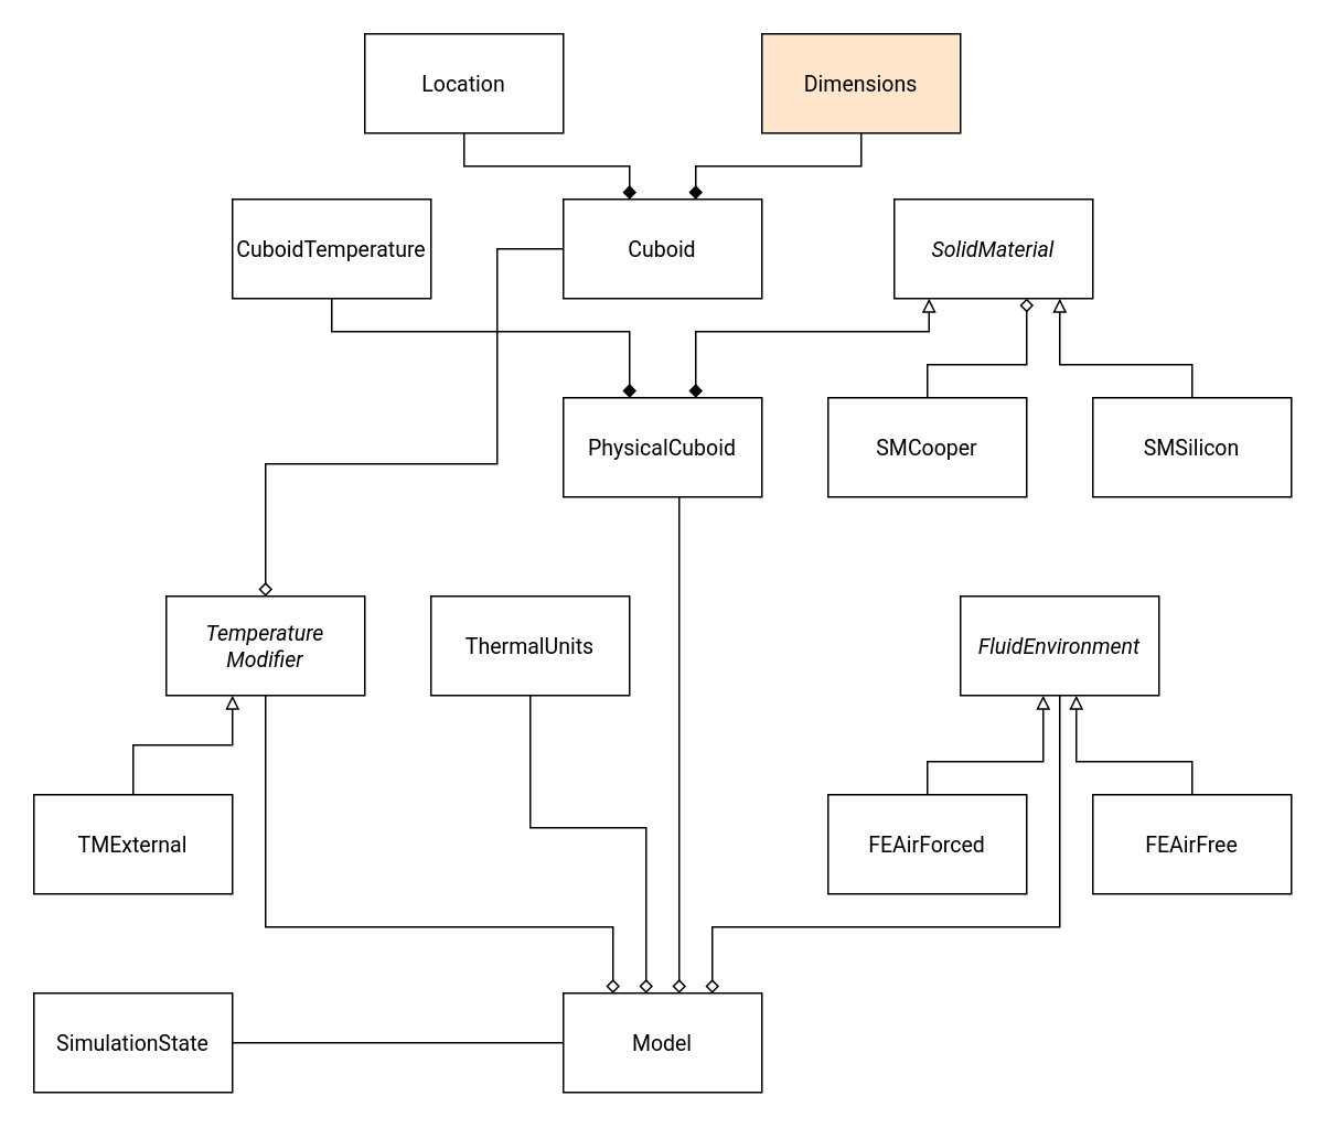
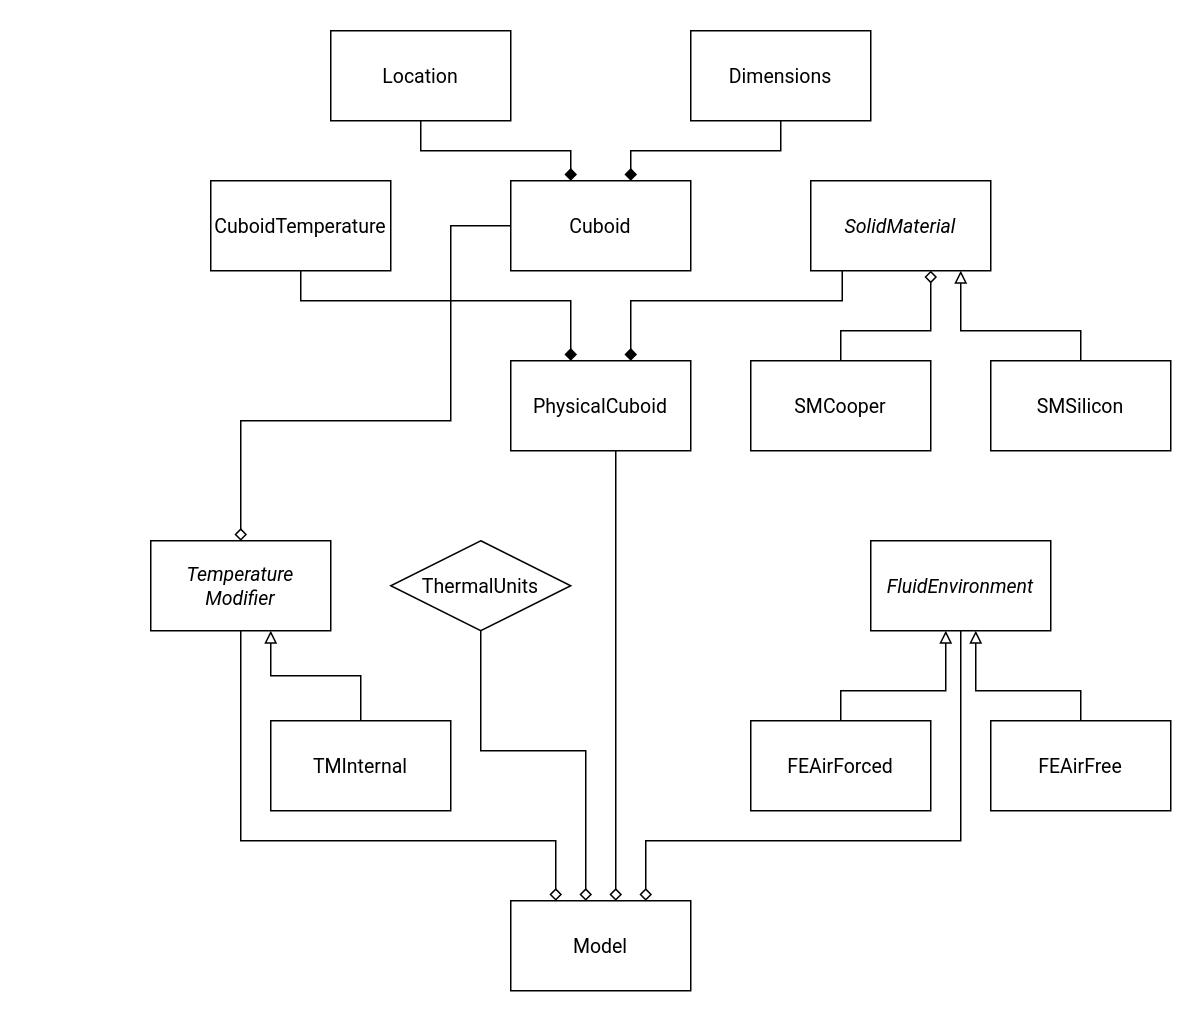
  <mxCell id="0" />
  <mxCell id="1" parent="0" />
  <mxCell id="2" style="edgeStyle=orthogonalEdgeStyle;rounded=0;orthogonalLoop=1;jettySize=auto;html=1;startArrow=diamond;startFill=0;endArrow=none;endFill=0;fontFamily=Roboto;fontSource=https%3A%2F%2Ffonts.googleapis.com%2Fcss%3Ffamily%3DRoboto;fontSize=13;" parent="1" source="5" target="16" edge="1"><mxGeometry relative="1" as="geometry"><Array as="points"><mxPoint x="410" y="430" /><mxPoint x="410" y="430" /></Array></mxGeometry></mxCell>
  <mxCell id="3" style="edgeStyle=orthogonalEdgeStyle;rounded=0;orthogonalLoop=1;jettySize=auto;html=1;startArrow=diamond;startFill=0;endArrow=none;endFill=0;fontFamily=Roboto;fontSource=https%3A%2F%2Ffonts.googleapis.com%2Fcss%3Ffamily%3DRoboto;fontSize=13;" parent="1" source="5" target="26" edge="1"><mxGeometry relative="1" as="geometry"><Array as="points"><mxPoint x="430" y="560" /><mxPoint x="640" y="560" /></Array></mxGeometry></mxCell>
  <mxCell id="4" style="edgeStyle=orthogonalEdgeStyle;rounded=0;orthogonalLoop=1;jettySize=auto;html=1;startArrow=diamond;startFill=0;endArrow=none;endFill=0;fontFamily=Roboto;fontSource=https%3A%2F%2Ffonts.googleapis.com%2Fcss%3Ffamily%3DRoboto;fontSize=13;" parent="1" source="5" target="21" edge="1"><mxGeometry relative="1" as="geometry"><Array as="points"><mxPoint x="390" y="500" /><mxPoint x="320" y="500" /></Array></mxGeometry></mxCell>
  <mxCell id="5" value="Model" style="rounded=0;whiteSpace=wrap;html=1;fontFamily=Roboto;fontSource=https%3A%2F%2Ffonts.googleapis.com%2Fcss%3Ffamily%3DRoboto;fontSize=13;" parent="1" vertex="1"><mxGeometry x="340" y="600" width="120" height="60" as="geometry" /></mxCell>
- <mxCell id="6" style="edgeStyle=orthogonalEdgeStyle;rounded=0;orthogonalLoop=1;jettySize=auto;html=1;exitX=1;exitY=0.5;exitDx=0;exitDy=0;startArrow=none;startFill=0;endArrow=none;endFill=0;fontFamily=Roboto;fontSource=https%3A%2F%2Ffonts.googleapis.com%2Fcss%3Ffamily%3DRoboto;fontSize=13;" parent="1" source="7" target="5" edge="1"><mxGeometry relative="1" as="geometry" /></mxCell>
- <mxCell id="7" value="SimulationState" style="rounded=0;whiteSpace=wrap;html=1;fontFamily=Roboto;fontSource=https%3A%2F%2Ffonts.googleapis.com%2Fcss%3Ffamily%3DRoboto;fontSize=13;" parent="1" vertex="1"><mxGeometry x="20" y="600" width="120" height="60" as="geometry" /></mxCell>
  <mxCell id="8" value="Location" style="rounded=0;whiteSpace=wrap;html=1;fontFamily=Roboto;fontSource=https%3A%2F%2Ffonts.googleapis.com%2Fcss%3Ffamily%3DRoboto;fontSize=13;" parent="1" vertex="1"><mxGeometry x="220" y="20" width="120" height="60" as="geometry" /></mxCell>
- <mxCell id="9" value="Dimensions" style="rounded=0;whiteSpace=wrap;html=1;fontFamily=Roboto;fontSource=https%3A%2F%2Ffonts.googleapis.com%2Fcss%3Ffamily%3DRoboto;fontSize=13;fillColor=#ffe6cc;" parent="1" vertex="1"><mxGeometry x="460" y="20" width="120" height="60" as="geometry" /></mxCell>
+ <mxCell id="9" value="Dimensions" style="rounded=0;whiteSpace=wrap;html=1;fontFamily=Roboto;fontSource=https%3A%2F%2Ffonts.googleapis.com%2Fcss%3Ffamily%3DRoboto;fontSize=13;" parent="1" vertex="1"><mxGeometry x="460" y="20" width="120" height="60" as="geometry" /></mxCell>
  <mxCell id="10" style="edgeStyle=orthogonalEdgeStyle;rounded=0;orthogonalLoop=1;jettySize=auto;html=1;endArrow=none;endFill=0;startArrow=diamond;startFill=1;fontFamily=Roboto;fontSource=https%3A%2F%2Ffonts.googleapis.com%2Fcss%3Ffamily%3DRoboto;fontSize=13;" parent="1" source="13" target="8" edge="1"><mxGeometry relative="1" as="geometry"><Array as="points"><mxPoint x="380" y="100" /><mxPoint x="280" y="100" /></Array></mxGeometry></mxCell>
  <mxCell id="11" style="edgeStyle=orthogonalEdgeStyle;rounded=0;orthogonalLoop=1;jettySize=auto;html=1;endArrow=none;endFill=0;startArrow=diamond;startFill=1;fontFamily=Roboto;fontSource=https%3A%2F%2Ffonts.googleapis.com%2Fcss%3Ffamily%3DRoboto;fontSize=13;" parent="1" source="13" target="9" edge="1"><mxGeometry relative="1" as="geometry"><Array as="points"><mxPoint x="420" y="100" /><mxPoint x="520" y="100" /></Array></mxGeometry></mxCell>
  <mxCell id="12" style="edgeStyle=orthogonalEdgeStyle;rounded=0;orthogonalLoop=1;jettySize=auto;html=1;exitX=0;exitY=0.5;exitDx=0;exitDy=0;endArrow=diamond;endFill=0;" edge="1" parent="1" source="13" target="34"><mxGeometry relative="1" as="geometry"><Array as="points"><mxPoint x="300" y="150" /><mxPoint x="300" y="280" /><mxPoint x="160" y="280" /></Array></mxGeometry></mxCell>
  <mxCell id="13" value="Cuboid" style="rounded=0;whiteSpace=wrap;html=1;fontFamily=Roboto;fontSource=https%3A%2F%2Ffonts.googleapis.com%2Fcss%3Ffamily%3DRoboto;fontSize=13;" parent="1" vertex="1"><mxGeometry x="340" y="120" width="120" height="60" as="geometry" /></mxCell>
  <mxCell id="14" style="edgeStyle=orthogonalEdgeStyle;rounded=0;orthogonalLoop=1;jettySize=auto;html=1;entryX=0.5;entryY=1;entryDx=0;entryDy=0;startArrow=diamond;startFill=1;endArrow=none;endFill=0;fontFamily=Roboto;fontSource=https%3A%2F%2Ffonts.googleapis.com%2Fcss%3Ffamily%3DRoboto;fontSize=13;" parent="1" source="16" target="22" edge="1"><mxGeometry relative="1" as="geometry"><mxPoint x="360" y="220" as="sourcePoint" /><Array as="points"><mxPoint x="380" y="200" /><mxPoint x="200" y="200" /></Array></mxGeometry></mxCell>
- <mxCell id="15" style="edgeStyle=orthogonalEdgeStyle;rounded=0;orthogonalLoop=1;jettySize=auto;html=1;startArrow=diamond;startFill=1;endArrow=block;endFill=0;fontFamily=Roboto;fontSource=https%3A%2F%2Ffonts.googleapis.com%2Fcss%3Ffamily%3DRoboto;fontSize=13;" parent="1" source="16" target="23" edge="1"><mxGeometry relative="1" as="geometry"><Array as="points"><mxPoint x="420" y="200" /><mxPoint x="561" y="200" /></Array></mxGeometry></mxCell>
+ <mxCell id="15" style="edgeStyle=orthogonalEdgeStyle;rounded=0;orthogonalLoop=1;jettySize=auto;html=1;startArrow=diamond;startFill=1;endArrow=none;endFill=0;fontFamily=Roboto;fontSource=https%3A%2F%2Ffonts.googleapis.com%2Fcss%3Ffamily%3DRoboto;fontSize=13;" parent="1" source="16" target="23" edge="1"><mxGeometry relative="1" as="geometry"><Array as="points"><mxPoint x="420" y="200" /><mxPoint x="561" y="200" /></Array></mxGeometry></mxCell>
  <mxCell id="16" value="PhysicalCuboid" style="rounded=0;whiteSpace=wrap;html=1;fontFamily=Roboto;fontSource=https%3A%2F%2Ffonts.googleapis.com%2Fcss%3Ffamily%3DRoboto;fontSize=13;" parent="1" vertex="1"><mxGeometry x="340" y="240" width="120" height="60" as="geometry" /></mxCell>
- <mxCell id="17" style="edgeStyle=orthogonalEdgeStyle;rounded=0;orthogonalLoop=1;jettySize=auto;html=1;startArrow=none;startFill=0;endArrow=block;endFill=0;fontFamily=Roboto;fontSource=https%3A%2F%2Ffonts.googleapis.com%2Fcss%3Ffamily%3DRoboto;fontSize=13;" parent="1" source="18" target="34" edge="1"><mxGeometry relative="1" as="geometry"><Array as="points"><mxPoint x="80" y="450" /><mxPoint y="450" x="140" /></Array></mxGeometry></mxCell>
- <mxCell id="18" value="&lt;span style=&quot;color: rgb(36, 41, 46); background-color: rgb(255, 255, 255); font-size: 13px;&quot;&gt;&lt;/span&gt;&lt;span class=&quot;pl-v&quot; style=&quot;box-sizing: border-box; background-color: rgb(255, 255, 255); font-size: 13px;&quot;&gt;&lt;span class=&quot;pl-token&quot; style=&quot;box-sizing: border-box; font-size: 13px;&quot;&gt;TMExternal&lt;/span&gt;&lt;/span&gt;" style="rounded=0;whiteSpace=wrap;html=1;fontFamily=Roboto;fontSource=https%3A%2F%2Ffonts.googleapis.com%2Fcss%3Ffamily%3DRoboto;fontSize=13;" parent="1" vertex="1"><mxGeometry x="20" y="480" width="120" height="60" as="geometry" /></mxCell>
- <mxCell id="21" value="&lt;span style=&quot;color: rgb(36, 41, 46); background-color: rgb(255, 255, 255); font-size: 13px;&quot;&gt; &lt;/span&gt;&lt;span class=&quot;pl-v&quot; style=&quot;box-sizing: border-box; background-color: rgb(255, 255, 255); font-size: 13px;&quot;&gt;&lt;span class=&quot;pl-token&quot; style=&quot;box-sizing: border-box; font-size: 13px;&quot;&gt;ThermalUnits&lt;/span&gt;&lt;/span&gt;" style="rounded=0;whiteSpace=wrap;html=1;fontFamily=Roboto;fontSource=https%3A%2F%2Ffonts.googleapis.com%2Fcss%3Ffamily%3DRoboto;fontSize=13;" parent="1" vertex="1"><mxGeometry x="260" y="360" width="120" height="60" as="geometry" /></mxCell>
+ <mxCell id="19" style="edgeStyle=orthogonalEdgeStyle;rounded=0;orthogonalLoop=1;jettySize=auto;html=1;startArrow=none;startFill=0;endArrow=block;endFill=0;fontFamily=Roboto;fontSource=https%3A%2F%2Ffonts.googleapis.com%2Fcss%3Ffamily%3DRoboto;fontSize=13;" parent="1" source="20" target="34" edge="1"><mxGeometry relative="1" as="geometry"><mxPoint x="180" y="430" as="targetPoint" /><Array as="points"><mxPoint x="240" y="450" /><mxPoint x="180" y="450" /></Array></mxGeometry></mxCell>
+ <mxCell id="20" value="&lt;span style=&quot;background-color: rgb(255, 255, 255); font-size: 13px;&quot;&gt;TMInternal&lt;/span&gt;" style="rounded=0;whiteSpace=wrap;html=1;fontFamily=Roboto;fontSource=https%3A%2F%2Ffonts.googleapis.com%2Fcss%3Ffamily%3DRoboto;fontSize=13;" parent="1" vertex="1"><mxGeometry x="180" y="480" width="120" height="60" as="geometry" /></mxCell>
+ <mxCell id="21" value="&lt;span style=&quot;color: rgb(36, 41, 46); background-color: rgb(255, 255, 255); font-size: 13px;&quot;&gt; &lt;/span&gt;&lt;span class=&quot;pl-v&quot; style=&quot;box-sizing: border-box; background-color: rgb(255, 255, 255); font-size: 13px;&quot;&gt;&lt;span class=&quot;pl-token&quot; style=&quot;box-sizing: border-box; font-size: 13px;&quot;&gt;ThermalUnits&lt;/span&gt;&lt;/span&gt;" style="rhombus;whiteSpace=wrap;html=1;fontFamily=Roboto;fontSource=https%3A%2F%2Ffonts.googleapis.com%2Fcss%3Ffamily%3DRoboto;fontSize=13;" parent="1" vertex="1"><mxGeometry x="260" y="360" width="120" height="60" as="geometry" /></mxCell>
  <mxCell id="22" value="&lt;span class=&quot;pl-v&quot; style=&quot;box-sizing: border-box; background-color: rgb(255, 255, 255); font-size: 13px;&quot;&gt;&lt;span class=&quot;pl-token&quot; style=&quot;box-sizing: border-box; font-size: 13px;&quot;&gt;CuboidTemperature&lt;/span&gt;&lt;/span&gt;" style="rounded=0;whiteSpace=wrap;html=1;fontFamily=Roboto;fontSource=https%3A%2F%2Ffonts.googleapis.com%2Fcss%3Ffamily%3DRoboto;fontSize=13;" parent="1" vertex="1"><mxGeometry y="120" width="120" height="60" as="geometry" x="140" /></mxCell>
  <mxCell id="23" value="&lt;span style=&quot;color: rgb(36, 41, 46); background-color: rgb(255, 255, 255); font-size: 13px;&quot;&gt; &lt;/span&gt;&lt;span class=&quot;pl-v&quot; style=&quot;box-sizing: border-box; background-color: rgb(255, 255, 255); font-size: 13px;&quot;&gt;&lt;span class=&quot;pl-token&quot; style=&quot;box-sizing: border-box; font-size: 13px;&quot;&gt;SolidMaterial&lt;/span&gt;&lt;/span&gt;" style="rounded=0;whiteSpace=wrap;html=1;fontFamily=Roboto;fontSource=https%3A%2F%2Ffonts.googleapis.com%2Fcss%3Ffamily%3DRoboto;fontSize=13;fontStyle=2" parent="1" vertex="1"><mxGeometry x="540" y="120" width="120" height="60" as="geometry" /></mxCell>
  <mxCell id="24" style="edgeStyle=orthogonalEdgeStyle;rounded=0;orthogonalLoop=1;jettySize=auto;html=1;entryX=0.5;entryY=0;entryDx=0;entryDy=0;startArrow=block;startFill=0;endArrow=none;endFill=0;fontFamily=Roboto;fontSource=https%3A%2F%2Ffonts.googleapis.com%2Fcss%3Ffamily%3DRoboto;fontSize=13;" parent="1" source="26" target="28" edge="1"><mxGeometry relative="1" as="geometry"><mxPoint x="640" y="480" as="sourcePoint" /><Array as="points"><mxPoint x="630" y="460" /><mxPoint x="560" y="460" /></Array></mxGeometry></mxCell>
  <mxCell id="25" style="edgeStyle=orthogonalEdgeStyle;rounded=0;orthogonalLoop=1;jettySize=auto;html=1;startArrow=block;startFill=0;endArrow=none;endFill=0;fontFamily=Roboto;fontSource=https%3A%2F%2Ffonts.googleapis.com%2Fcss%3Ffamily%3DRoboto;fontSize=13;" parent="1" source="26" target="27" edge="1"><mxGeometry relative="1" as="geometry"><mxPoint x="640" y="470" as="sourcePoint" /><Array as="points"><mxPoint x="650" y="460" /><mxPoint x="720" y="460" /></Array></mxGeometry></mxCell>
  <mxCell id="26" value="&lt;span style=&quot;color: rgb(36, 41, 46); background-color: rgb(255, 255, 255); font-size: 13px;&quot;&gt; &lt;/span&gt;&lt;span class=&quot;pl-v&quot; style=&quot;box-sizing: border-box; background-color: rgb(255, 255, 255); font-size: 13px;&quot;&gt;&lt;span class=&quot;pl-token&quot; style=&quot;box-sizing: border-box; font-size: 13px;&quot;&gt;FluidEnvironment&lt;/span&gt;&lt;/span&gt;" style="rounded=0;whiteSpace=wrap;html=1;fontFamily=Roboto;fontSource=https%3A%2F%2Ffonts.googleapis.com%2Fcss%3Ffamily%3DRoboto;fontSize=13;fontStyle=2" parent="1" vertex="1"><mxGeometry x="580" y="360" width="120" height="60" as="geometry" /></mxCell>
  <mxCell id="27" value="&lt;span class=&quot;pl-v&quot; style=&quot;box-sizing: border-box; background-color: rgb(255, 255, 255); font-size: 13px;&quot;&gt;&lt;span class=&quot;pl-token&quot; style=&quot;box-sizing: border-box; font-size: 13px;&quot;&gt;FEAirFree&lt;/span&gt;&lt;/span&gt;" style="rounded=0;whiteSpace=wrap;html=1;fontFamily=Roboto;fontSource=https%3A%2F%2Ffonts.googleapis.com%2Fcss%3Ffamily%3DRoboto;fontSize=13;" parent="1" vertex="1"><mxGeometry x="660" y="480" width="120" height="60" as="geometry" /></mxCell>
  <mxCell id="28" value="FEAirForced" style="rounded=0;whiteSpace=wrap;html=1;fontFamily=Roboto;fontSource=https%3A%2F%2Ffonts.googleapis.com%2Fcss%3Ffamily%3DRoboto;fontSize=13;" parent="1" vertex="1"><mxGeometry x="500" y="480" width="120" height="60" as="geometry" /></mxCell>
  <mxCell id="29" style="edgeStyle=orthogonalEdgeStyle;rounded=0;orthogonalLoop=1;jettySize=auto;html=1;exitX=0.5;exitY=0;exitDx=0;exitDy=0;startArrow=none;startFill=0;endArrow=diamond;endFill=0;fontFamily=Roboto;fontSource=https%3A%2F%2Ffonts.googleapis.com%2Fcss%3Ffamily%3DRoboto;fontSize=13;" parent="1" source="30" target="23" edge="1"><mxGeometry relative="1" as="geometry"><Array as="points"><mxPoint x="560" y="220" /><mxPoint x="620" y="220" /></Array></mxGeometry></mxCell>
  <mxCell id="30" value="SMCooper" style="rounded=0;whiteSpace=wrap;html=1;fontFamily=Roboto;fontSource=https%3A%2F%2Ffonts.googleapis.com%2Fcss%3Ffamily%3DRoboto;fontSize=13;" parent="1" vertex="1"><mxGeometry x="500" y="240" width="120" height="60" as="geometry" /></mxCell>
  <mxCell id="31" style="edgeStyle=orthogonalEdgeStyle;rounded=0;orthogonalLoop=1;jettySize=auto;html=1;exitX=0.5;exitY=0;exitDx=0;exitDy=0;startArrow=none;startFill=0;endArrow=block;endFill=0;fontFamily=Roboto;fontSource=https%3A%2F%2Ffonts.googleapis.com%2Fcss%3Ffamily%3DRoboto;fontSize=13;" parent="1" source="32" target="23" edge="1"><mxGeometry relative="1" as="geometry"><Array as="points"><mxPoint x="720" y="220" /><mxPoint x="640" y="220" /></Array></mxGeometry></mxCell>
  <mxCell id="32" value="SMSilicon" style="rounded=0;whiteSpace=wrap;html=1;fontFamily=Roboto;fontSource=https%3A%2F%2Ffonts.googleapis.com%2Fcss%3Ffamily%3DRoboto;fontSize=13;" parent="1" vertex="1"><mxGeometry x="660" y="240" width="120" height="60" as="geometry" /></mxCell>
  <mxCell id="33" style="edgeStyle=orthogonalEdgeStyle;rounded=0;orthogonalLoop=1;jettySize=auto;html=1;exitX=0.5;exitY=1;exitDx=0;exitDy=0;entryX=0.25;entryY=0;entryDx=0;entryDy=0;endArrow=diamond;endFill=0;" edge="1" parent="1" source="34" target="5"><mxGeometry relative="1" as="geometry"><Array as="points"><mxPoint x="160" y="560" /><mxPoint x="370" y="560" /></Array></mxGeometry></mxCell>
  <mxCell id="34" value="Temperature&lt;br&gt;Modifier" style="rounded=0;whiteSpace=wrap;html=1;fontFamily=Roboto;fontSource=https%3A%2F%2Ffonts.googleapis.com%2Fcss%3Ffamily%3DRoboto;fontSize=13;fontStyle=2" parent="1" vertex="1"><mxGeometry x="100" y="360" width="120" height="60" as="geometry" /></mxCell>
